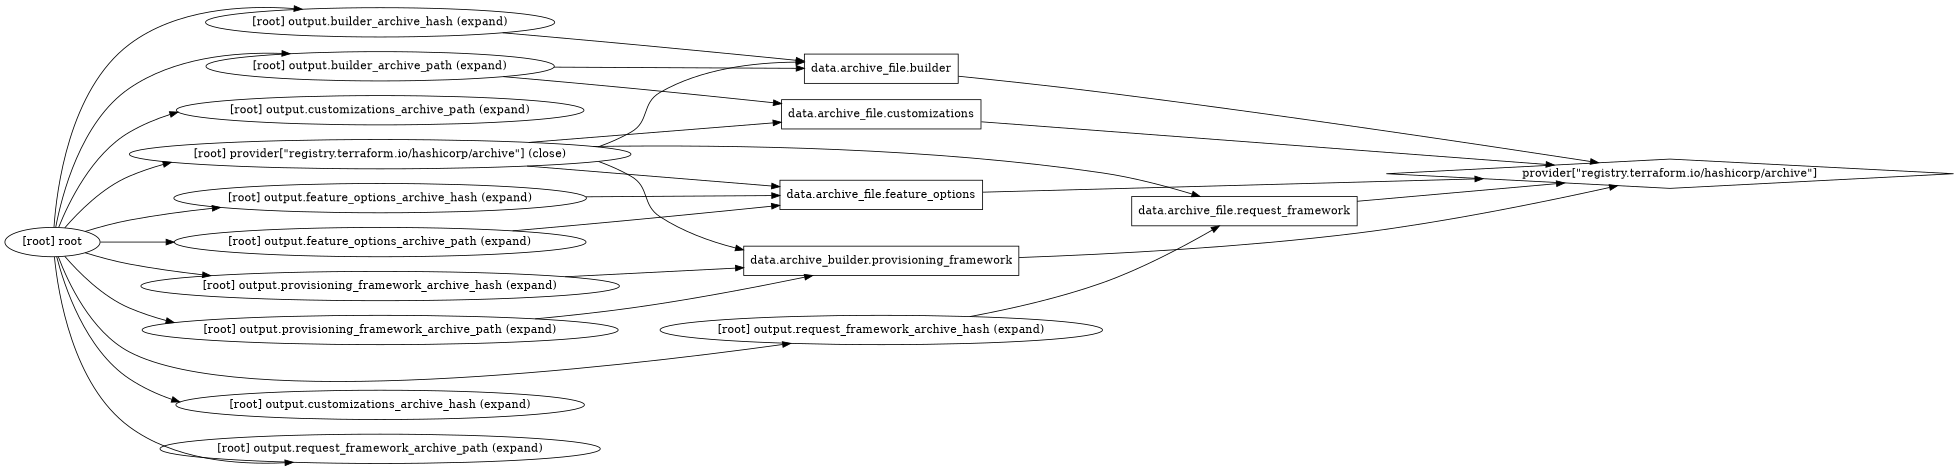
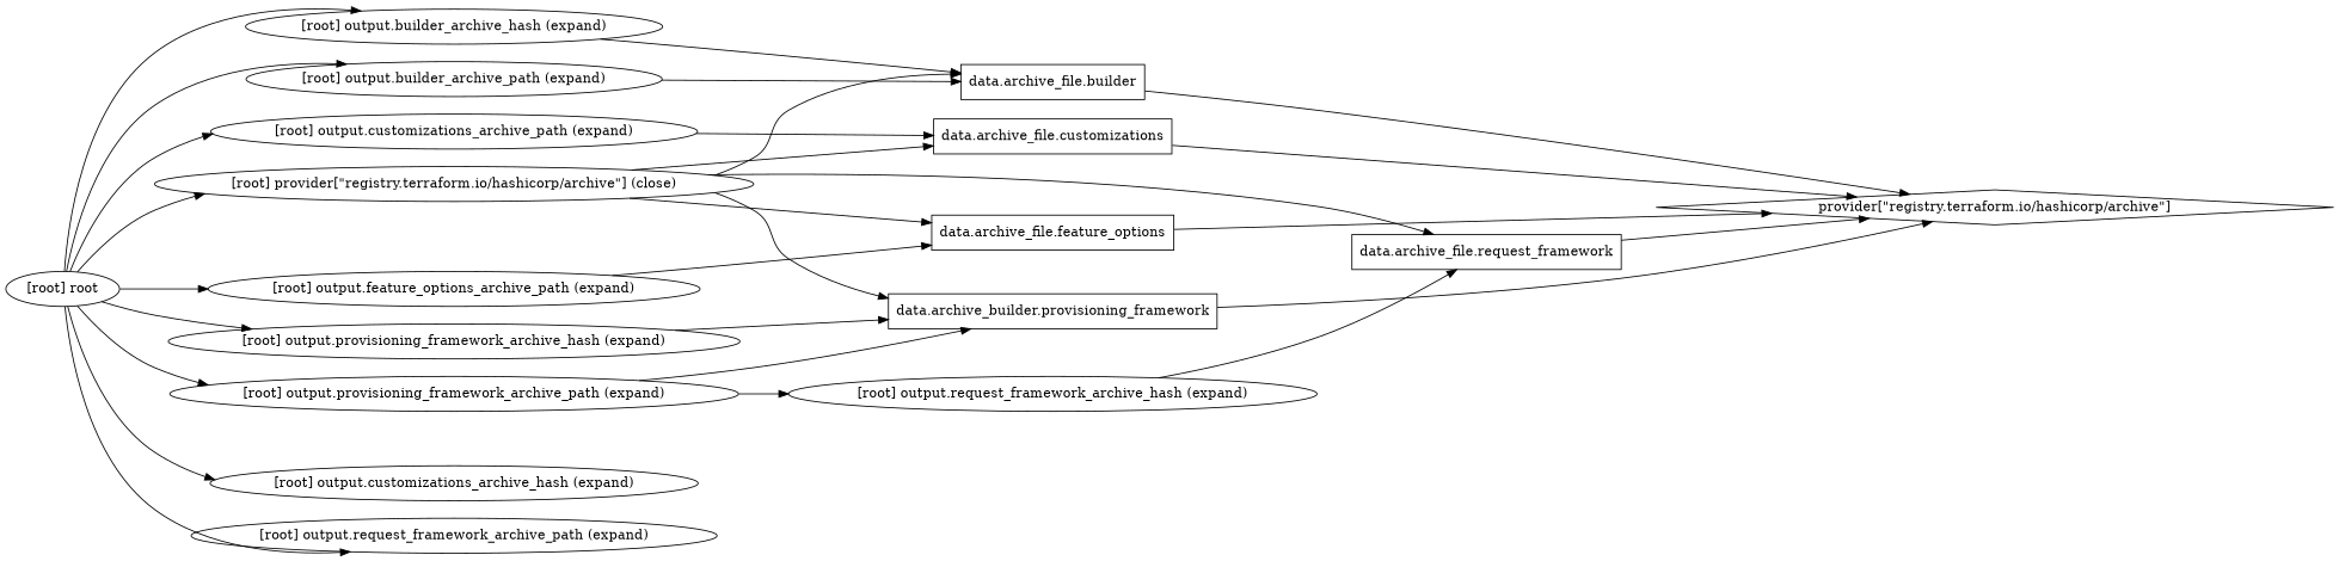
  digraph {
    compound=true
    newrank=true
    rankdir=LR
    n1 [label="data.archive_file.builder" shape=box]
    n2 [label="provider[\"registry.terraform.io/hashicorp/archive\"]" shape=diamond]
    n3 [label="data.archive_file.customizations" shape=box]
    n4 [label="data.archive_file.feature_options" shape=box]
    n5 [label="data.archive_builder.provisioning_framework" shape=box]
    n6 [label="data.archive_file.request_framework" shape=box]
    "[root] output.builder_archive_hash (expand)"
    "[root] output.builder_archive_path (expand)"
    "[root] output.customizations_archive_hash (expand)"
    "[root] output.customizations_archive_path (expand)"
-   "[root] output.feature_options_archive_hash (expand)"
    "[root] output.feature_options_archive_path (expand)"
    "[root] output.provisioning_framework_archive_hash (expand)"
    "[root] output.provisioning_framework_archive_path (expand)"
    "[root] output.request_framework_archive_hash (expand)"
    "[root] output.request_framework_archive_path (expand)"
    "[root] provider[\"registry.terraform.io/hashicorp/archive\"] (close)"
    "[root] root"
    subgraph sub_1 {
      n1
      n2
      n3
      n4
      n5
      n6
      "[root] output.builder_archive_hash (expand)"
      "[root] output.builder_archive_path (expand)"
      "[root] output.customizations_archive_hash (expand)"
      "[root] output.customizations_archive_path (expand)"
-     "[root] output.feature_options_archive_hash (expand)"
      "[root] output.feature_options_archive_path (expand)"
      "[root] output.provisioning_framework_archive_hash (expand)"
      "[root] output.provisioning_framework_archive_path (expand)"
      "[root] output.request_framework_archive_hash (expand)"
      "[root] output.request_framework_archive_path (expand)"
      "[root] provider[\"registry.terraform.io/hashicorp/archive\"] (close)"
      "[root] root"
    }
    n1 -> n2
    n3 -> n2
    n4 -> n2
    n5 -> n2
    n6 -> n2
    "[root] output.builder_archive_hash (expand)" -> n1
    "[root] output.builder_archive_path (expand)" -> n1
-   "[root] output.builder_archive_path (expand)" -> n3
-   "[root] output.feature_options_archive_hash (expand)" -> n4
+   "[root] output.customizations_archive_path (expand)" -> n3
    "[root] output.feature_options_archive_path (expand)" -> n4
    "[root] output.provisioning_framework_archive_hash (expand)" -> n5
    "[root] output.provisioning_framework_archive_path (expand)" -> n5
    "[root] output.request_framework_archive_hash (expand)" -> n6
    "[root] provider[\"registry.terraform.io/hashicorp/archive\"] (close)" -> n1
    "[root] provider[\"registry.terraform.io/hashicorp/archive\"] (close)" -> n3
    "[root] provider[\"registry.terraform.io/hashicorp/archive\"] (close)" -> n4
    "[root] provider[\"registry.terraform.io/hashicorp/archive\"] (close)" -> n5
    "[root] provider[\"registry.terraform.io/hashicorp/archive\"] (close)" -> n6
    "[root] root" -> "[root] output.builder_archive_hash (expand)"
    "[root] root" -> "[root] output.builder_archive_path (expand)"
    "[root] root" -> "[root] output.customizations_archive_hash (expand)"
    "[root] root" -> "[root] output.customizations_archive_path (expand)"
-   "[root] root" -> "[root] output.feature_options_archive_hash (expand)"
    "[root] root" -> "[root] output.feature_options_archive_path (expand)"
    "[root] root" -> "[root] output.provisioning_framework_archive_hash (expand)"
    "[root] root" -> "[root] output.provisioning_framework_archive_path (expand)"
-   "[root] root" -> "[root] output.request_framework_archive_hash (expand)"
+   "[root] output.provisioning_framework_archive_path (expand)" -> "[root] output.request_framework_archive_hash (expand)"
    "[root] root" -> "[root] output.request_framework_archive_path (expand)"
    "[root] root" -> "[root] provider[\"registry.terraform.io/hashicorp/archive\"] (close)"
  }
